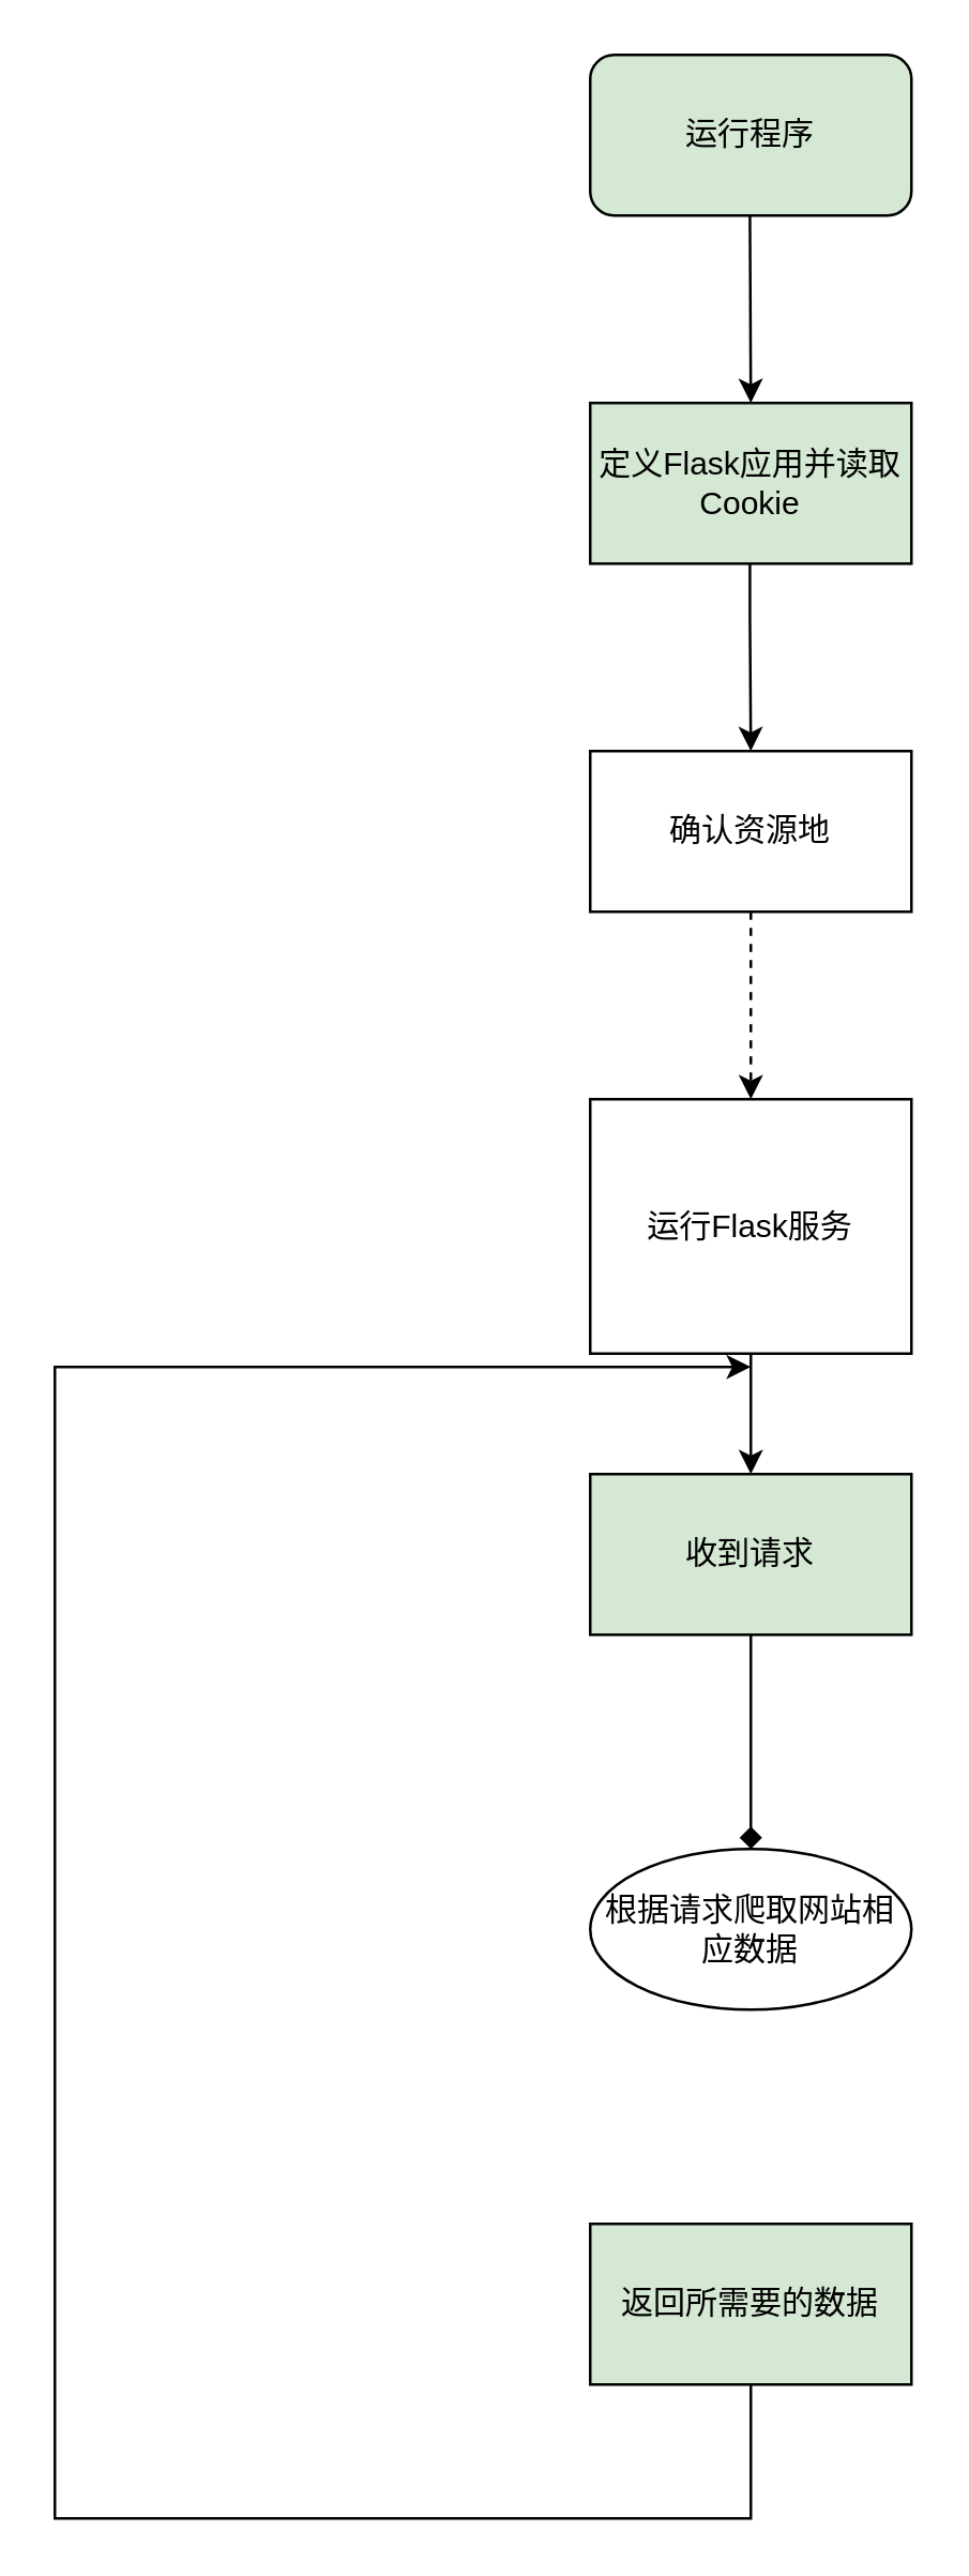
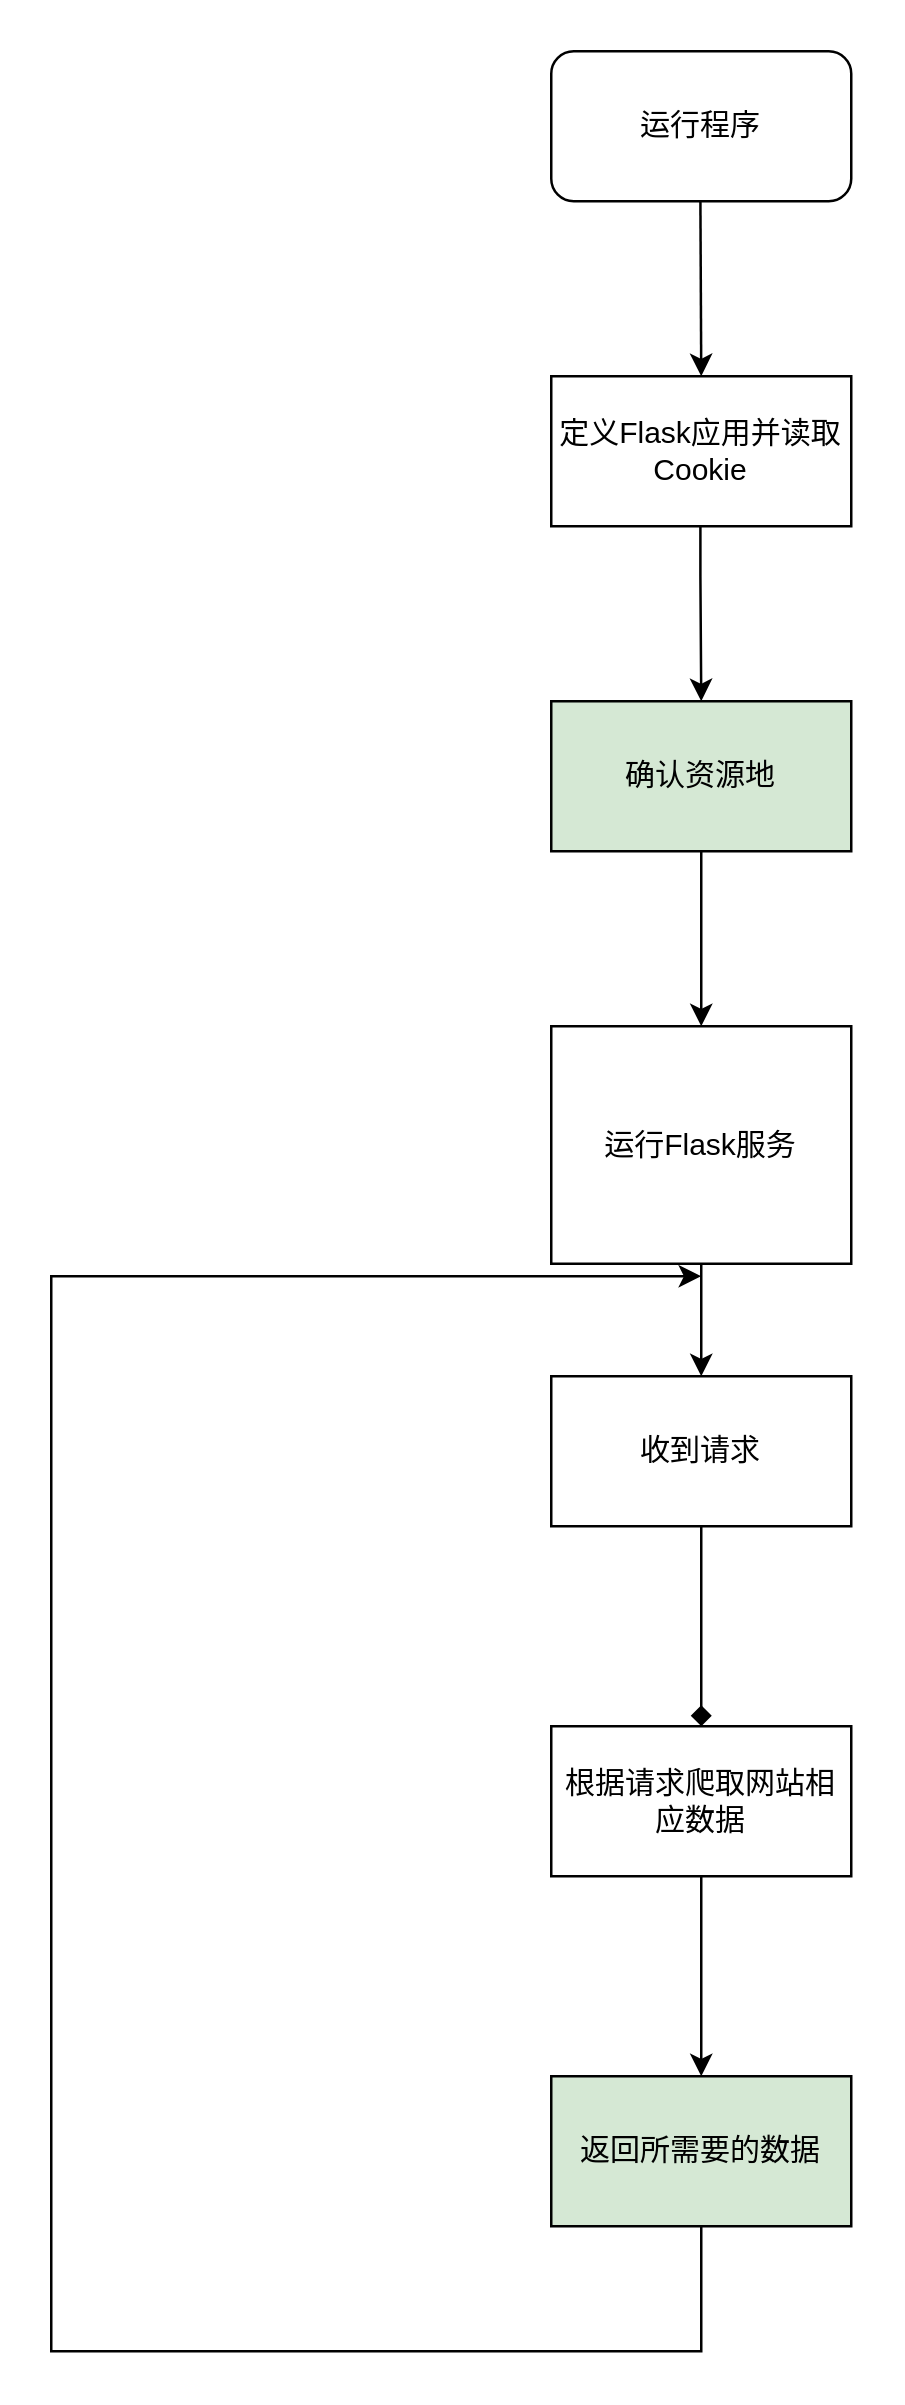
  <mxCell id="0" />
  <mxCell id="1" parent="0" />
- <mxCell id="2" value="运行程序" style="rounded=1;whiteSpace=wrap;html=1;fillColor=#d5e8d4;" vertex="1" parent="1"><mxGeometry x="220" y="20" width="120" height="60" as="geometry" /></mxCell>
+ <mxCell id="2" value="运行程序" style="rounded=1;whiteSpace=wrap;html=1;" vertex="1" parent="1"><mxGeometry x="220" y="20" width="120" height="60" as="geometry" /></mxCell>
  <mxCell id="3" value="" style="endArrow=classic;html=1;rounded=0;" edge="1" parent="1"><mxGeometry width="50" height="50" relative="1" as="geometry"><mxPoint x="279.66" y="80" as="sourcePoint" /><mxPoint x="280" y="150" as="targetPoint" /></mxGeometry></mxCell>
- <mxCell id="4" value="定义Flask应用并读取Cookie" style="rounded=0;whiteSpace=wrap;html=1;fillColor=#d5e8d4;" vertex="1" parent="1"><mxGeometry x="220" y="150" width="120" height="60" as="geometry" /></mxCell>
+ <mxCell id="4" value="定义Flask应用并读取Cookie" style="rounded=0;whiteSpace=wrap;html=1;" vertex="1" parent="1"><mxGeometry x="220" y="150" width="120" height="60" as="geometry" /></mxCell>
  <mxCell id="5" value="" style="endArrow=classic;html=1;rounded=0;" edge="1" parent="1"><mxGeometry width="50" height="50" relative="1" as="geometry"><mxPoint x="279.66" y="210" as="sourcePoint" /><mxPoint x="280" y="280" as="targetPoint" /><Array as="points"><mxPoint x="279.66" y="230" /></Array></mxGeometry></mxCell>
- <mxCell id="6" value="确认资源地" style="rounded=0;whiteSpace=wrap;html=1;" vertex="1" parent="1"><mxGeometry x="220" y="280" width="120" height="60" as="geometry" /></mxCell>
+ <mxCell id="6" value="确认资源地" style="rounded=0;whiteSpace=wrap;html=1;fillColor=#d5e8d4;" vertex="1" parent="1"><mxGeometry x="220" y="280" width="120" height="60" as="geometry" /></mxCell>
  <mxCell id="7" value="运行Flask服务" style="rounded=0;whiteSpace=wrap;html=1;" vertex="1" parent="1"><mxGeometry x="220" y="410" width="120" height="95" as="geometry" /></mxCell>
- <mxCell id="8" value="" style="endArrow=classic;html=1;rounded=0;entryX=0.5;entryY=0;entryDx=0;entryDy=0;exitX=0.5;exitY=1;exitDx=0;exitDy=0;dashed=1;" edge="1" parent="1" source="6" target="7"><mxGeometry width="50" height="50" relative="1" as="geometry"><mxPoint x="260" y="300" as="sourcePoint" /><mxPoint x="310" y="250" as="targetPoint" /></mxGeometry></mxCell>
+ <mxCell id="8" value="" style="endArrow=classic;html=1;rounded=0;entryX=0.5;entryY=0;entryDx=0;entryDy=0;exitX=0.5;exitY=1;exitDx=0;exitDy=0;" edge="1" parent="1" source="6" target="7"><mxGeometry width="50" height="50" relative="1" as="geometry"><mxPoint x="260" y="300" as="sourcePoint" /><mxPoint x="310" y="250" as="targetPoint" /></mxGeometry></mxCell>
  <mxCell id="9" value="" style="endArrow=classic;html=1;rounded=0;exitX=0.5;exitY=1;exitDx=0;exitDy=0;" edge="1" parent="1" source="7"><mxGeometry width="50" height="50" relative="1" as="geometry"><mxPoint x="260" y="570" as="sourcePoint" /><mxPoint x="280" y="550" as="targetPoint" /></mxGeometry></mxCell>
- <mxCell id="10" value="收到请求" style="rounded=0;whiteSpace=wrap;html=1;fillColor=#d5e8d4;" vertex="1" parent="1"><mxGeometry x="220" y="550" width="120" height="60" as="geometry" /></mxCell>
- <mxCell id="11" value="根据请求爬取网站相应数据" style="ellipse;whiteSpace=wrap;html=1;" vertex="1" parent="1"><mxGeometry x="220" y="690" width="120" height="60" as="geometry" /></mxCell>
+ <mxCell id="10" value="收到请求" style="rounded=0;whiteSpace=wrap;html=1;" vertex="1" parent="1"><mxGeometry x="220" y="550" width="120" height="60" as="geometry" /></mxCell>
+ <mxCell id="11" value="根据请求爬取网站相应数据" style="rounded=0;whiteSpace=wrap;html=1;" vertex="1" parent="1"><mxGeometry x="220" y="690" width="120" height="60" as="geometry" /></mxCell>
  <mxCell id="12" value="" style="endArrow=diamond;html=1;rounded=0;entryX=0.5;entryY=0;entryDx=0;entryDy=0;" edge="1" parent="1" source="10" target="11"><mxGeometry width="50" height="50" relative="1" as="geometry"><mxPoint x="260" y="570" as="sourcePoint" /><mxPoint x="310" y="520" as="targetPoint" /></mxGeometry></mxCell>
  <mxCell id="13" value="返回所需要的数据" style="rounded=0;whiteSpace=wrap;html=1;fillColor=#d5e8d4;" vertex="1" parent="1"><mxGeometry x="220" y="830" width="120" height="60" as="geometry" /></mxCell>
+ <mxCell id="14" value="" style="endArrow=classic;html=1;rounded=0;exitX=0.5;exitY=1;exitDx=0;exitDy=0;entryX=0.5;entryY=0;entryDx=0;entryDy=0;" edge="1" parent="1" source="11" target="13"><mxGeometry width="50" height="50" relative="1" as="geometry"><mxPoint x="260" y="760" as="sourcePoint" /><mxPoint x="310" y="710" as="targetPoint" /></mxGeometry></mxCell>
  <mxCell id="15" value="" style="endArrow=classic;html=1;rounded=0;exitX=0.5;exitY=1;exitDx=0;exitDy=0;" edge="1" parent="1" source="13"><mxGeometry width="50" height="50" relative="1" as="geometry"><mxPoint x="260" y="830" as="sourcePoint" /><mxPoint x="280" y="510" as="targetPoint" /><Array as="points"><mxPoint x="280" y="940" /><mxPoint x="20" y="940" /><mxPoint x="20" y="510" /></Array></mxGeometry></mxCell>
